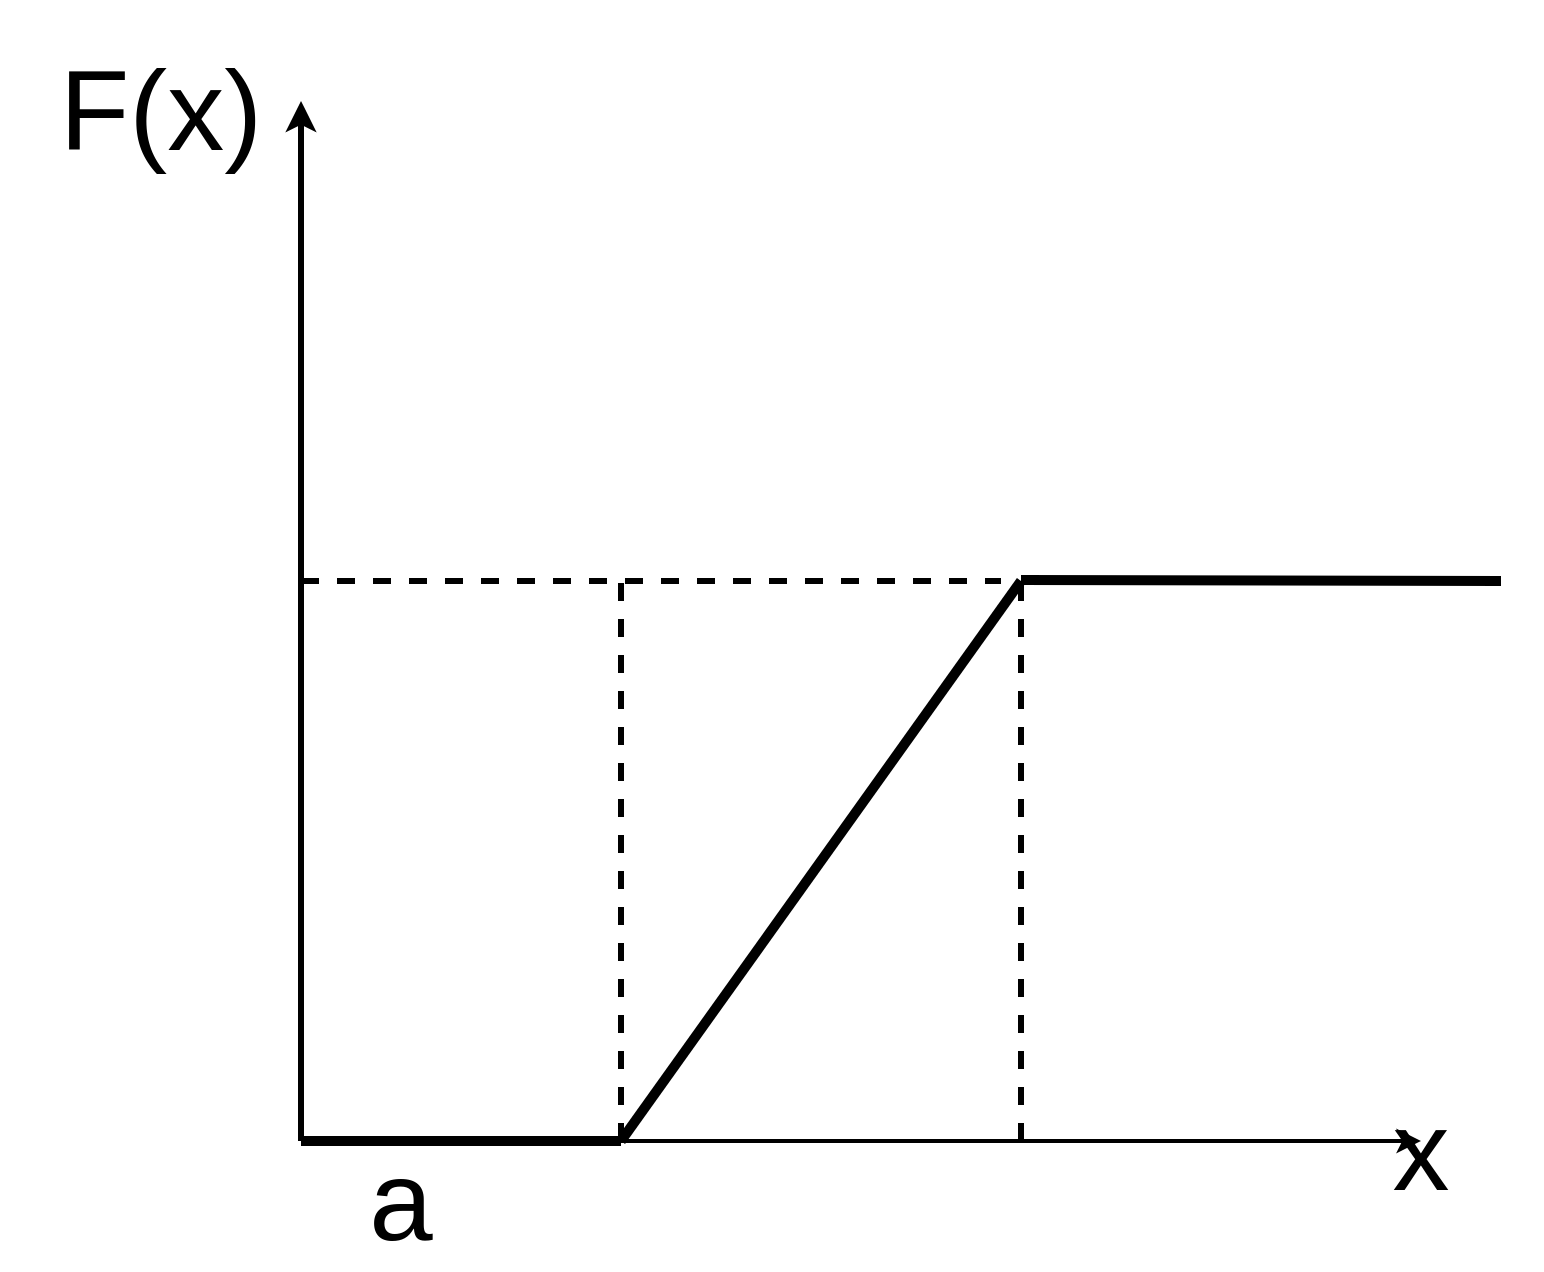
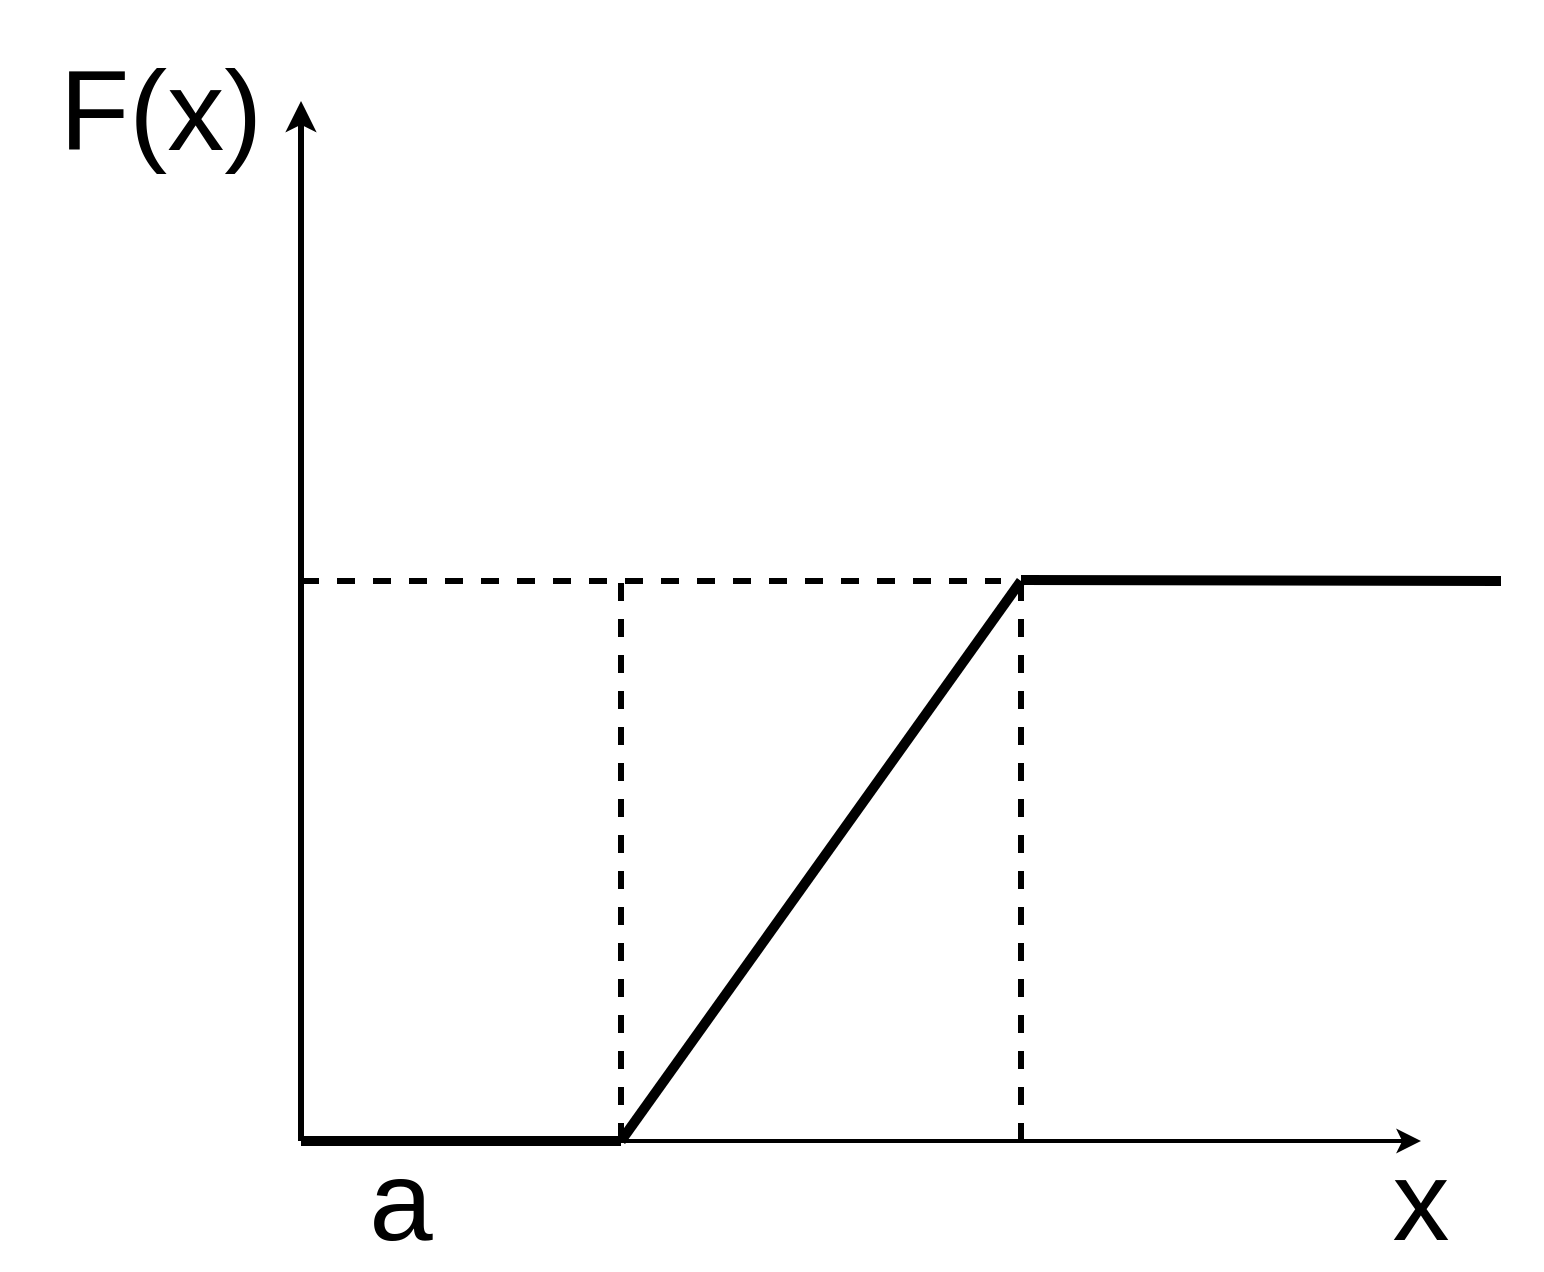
  <mxCell id="0" />
  <mxCell id="1" parent="0" />
  <mxCell id="2" value="" style="endArrow=classic;html=1;fontSize=35;strokeWidth=3;" parent="1" edge="1"><mxGeometry width="50" height="50" relative="1" as="geometry"><mxPoint x="150" y="570" as="sourcePoint" /><mxPoint x="150" y="50" as="targetPoint" /></mxGeometry></mxCell>
  <mxCell id="3" value="" style="endArrow=classic;html=1;fontSize=35;strokeWidth=2;" parent="1" edge="1"><mxGeometry width="50" height="50" relative="1" as="geometry"><mxPoint x="150" y="570" as="sourcePoint" /><mxPoint x="710" y="570" as="targetPoint" /></mxGeometry></mxCell>
  <mxCell id="4" value="" style="endArrow=none;html=1;fontSize=35;strokeWidth=5;" parent="1" edge="1"><mxGeometry width="50" height="50" relative="1" as="geometry"><mxPoint x="310" y="570" as="sourcePoint" /><mxPoint x="510" y="290" as="targetPoint" /></mxGeometry></mxCell>
  <mxCell id="5" value="" style="endArrow=none;dashed=1;html=1;jumpSize=12;fontSize=35;strokeWidth=3;" parent="1" edge="1"><mxGeometry width="50" height="50" relative="1" as="geometry"><mxPoint x="310" y="570" as="sourcePoint" /><mxPoint x="310" y="290" as="targetPoint" /></mxGeometry></mxCell>
  <mxCell id="6" value="" style="endArrow=none;dashed=1;html=1;fontSize=35;strokeWidth=3;" parent="1" edge="1"><mxGeometry width="50" height="50" relative="1" as="geometry"><mxPoint x="510" y="570" as="sourcePoint" /><mxPoint x="510" y="290" as="targetPoint" /></mxGeometry></mxCell>
  <mxCell id="7" value="" style="endArrow=none;dashed=1;html=1;jumpSize=12;fontSize=35;strokeWidth=3;" parent="1" edge="1"><mxGeometry width="50" height="50" relative="1" as="geometry"><mxPoint x="150" y="290" as="sourcePoint" /><mxPoint x="500" y="290" as="targetPoint" /></mxGeometry></mxCell>
  <mxCell id="8" value="a" style="text;html=1;resizable=0;autosize=1;align=center;verticalAlign=middle;points=[];fillColor=none;strokeColor=none;rounded=0;fontSize=57;strokeWidth=5;" parent="1" vertex="1"><mxGeometry x="190" y="590" width="20" height="20" as="geometry" /></mxCell>
- <mxCell id="9" value="x" style="text;html=1;resizable=0;autosize=1;align=center;verticalAlign=middle;points=[];fillColor=none;strokeColor=none;rounded=0;fontSize=57;strokeWidth=5;" parent="1" vertex="1"><mxGeometry x="700" y="565" width="20" height="20" as="geometry" /></mxCell>
+ <mxCell id="9" value="x" style="text;html=1;resizable=0;autosize=1;align=center;verticalAlign=middle;points=[];fillColor=none;strokeColor=none;rounded=0;fontSize=57;strokeWidth=5;" parent="1" vertex="1"><mxGeometry x="700" y="590" width="20" height="20" as="geometry" /></mxCell>
  <mxCell id="10" value="F(x)" style="text;html=1;resizable=0;autosize=1;align=center;verticalAlign=middle;points=[];fillColor=none;strokeColor=none;rounded=0;fontSize=57;strokeWidth=5;" parent="1" vertex="1"><mxGeometry x="20" y="20" width="120" height="70" as="geometry" /></mxCell>
  <mxCell id="11" value="" style="endArrow=none;html=1;strokeWidth=5;endFill=0;" parent="1" edge="1"><mxGeometry width="50" height="50" relative="1" as="geometry"><mxPoint x="150" y="570" as="sourcePoint" /><mxPoint x="310" y="570" as="targetPoint" /></mxGeometry></mxCell>
  <mxCell id="12" value="" style="endArrow=none;html=1;strokeWidth=5;endFill=0;" parent="1" edge="1"><mxGeometry width="50" height="50" relative="1" as="geometry"><mxPoint x="510" y="289.5" as="sourcePoint" /><mxPoint x="750" y="290" as="targetPoint" /></mxGeometry></mxCell>
